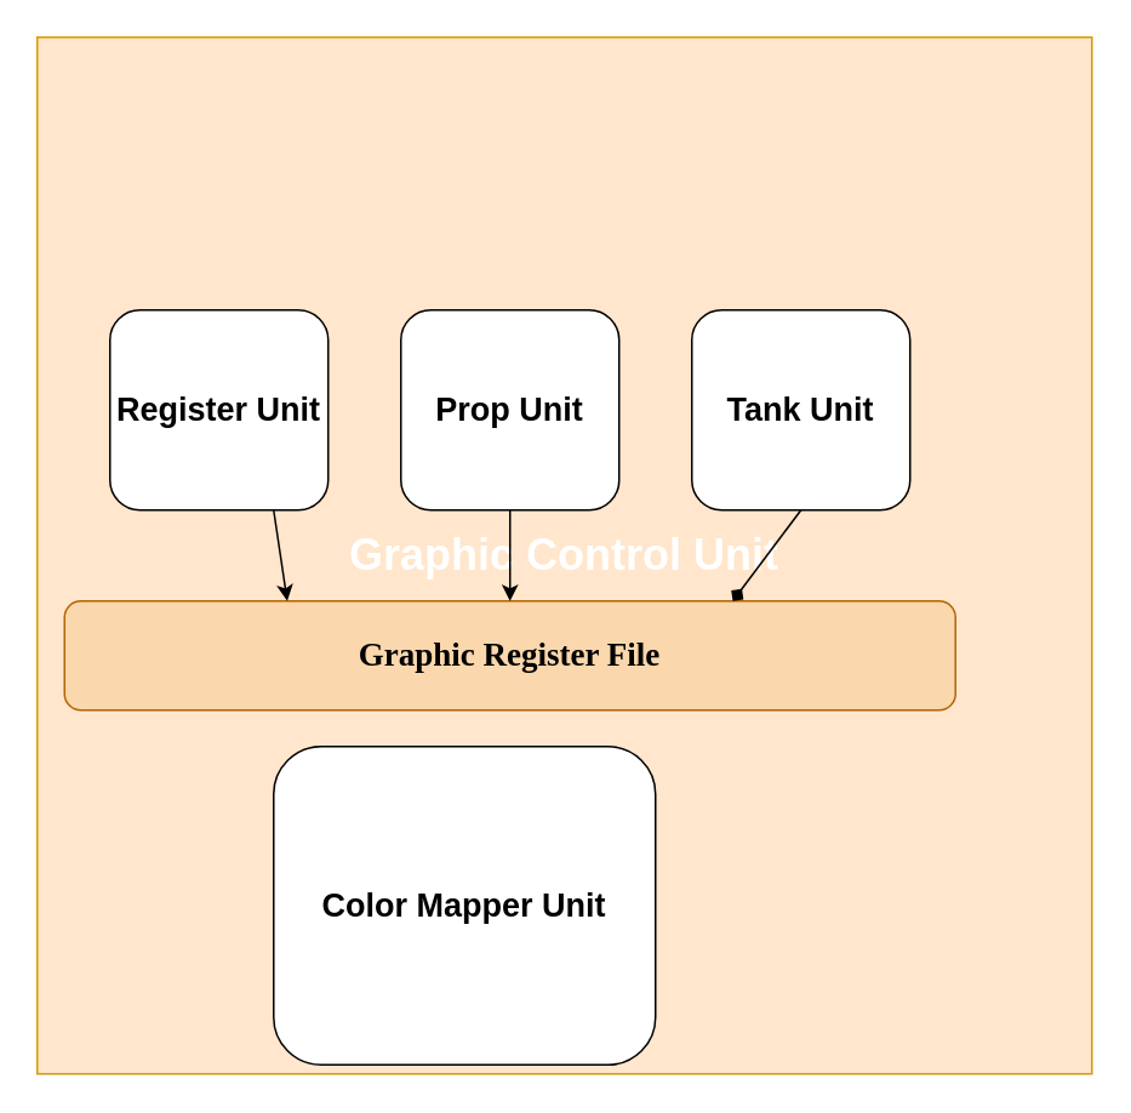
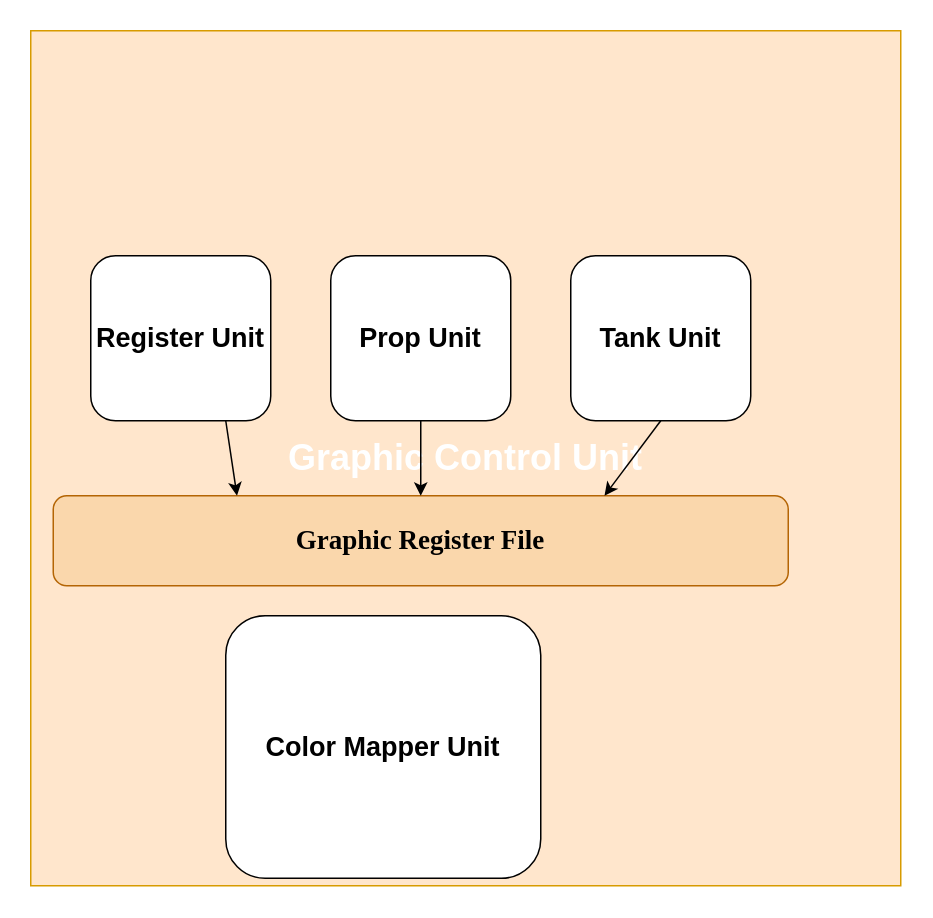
  <mxCell id="0" />
  <mxCell id="1" parent="0" />
  <mxCell id="2" value="&lt;h1&gt;&lt;font color=&quot;#ffffff&quot;&gt;Graphic Control Unit&lt;/font&gt;&lt;/h1&gt;" style="rounded=0;whiteSpace=wrap;html=1;fillColor=#ffe6cc;strokeColor=#d79b00;" vertex="1" parent="1"><mxGeometry x="20" y="20" width="580" height="570" as="geometry" /></mxCell>
  <mxCell id="3" value="&lt;h2&gt;Register Unit&lt;/h2&gt;" style="rounded=1;whiteSpace=wrap;html=1;" vertex="1" parent="1"><mxGeometry x="60" y="170" width="120" height="110" as="geometry" /></mxCell>
  <mxCell id="4" value="&lt;h2&gt;Tank Unit&lt;/h2&gt;" style="rounded=1;whiteSpace=wrap;html=1;" vertex="1" parent="1"><mxGeometry x="380" y="170" width="120" height="110" as="geometry" /></mxCell>
  <mxCell id="5" value="&lt;h2&gt;Prop Unit&lt;/h2&gt;" style="rounded=1;whiteSpace=wrap;html=1;" vertex="1" parent="1"><mxGeometry x="220" y="170" width="120" height="110" as="geometry" /></mxCell>
  <mxCell id="6" value="&lt;h2&gt;Color Mapper Unit&lt;/h2&gt;" style="rounded=1;whiteSpace=wrap;html=1;" vertex="1" parent="1"><mxGeometry x="150" y="410" width="210" height="175" as="geometry" /></mxCell>
  <mxCell id="7" value="&lt;h2&gt;&lt;font face=&quot;Georgia&quot;&gt;Graphic Register File&lt;/font&gt;&lt;/h2&gt;" style="rounded=1;whiteSpace=wrap;html=1;fillColor=#fad7ac;strokeColor=#b46504;" vertex="1" parent="1"><mxGeometry x="35" y="330" width="490" height="60" as="geometry" /></mxCell>
  <mxCell id="8" value="" style="endArrow=classic;html=1;rounded=0;exitX=0.75;exitY=1;exitDx=0;exitDy=0;entryX=0.25;entryY=0;entryDx=0;entryDy=0;" edge="1" parent="1" source="3" target="7"><mxGeometry width="50" height="50" relative="1" as="geometry"><mxPoint x="110" y="150" as="sourcePoint" /><mxPoint x="160" y="100" as="targetPoint" /></mxGeometry></mxCell>
- <mxCell id="9" value="" style="endArrow=diamond;html=1;rounded=0;exitX=0.5;exitY=1;exitDx=0;exitDy=0;entryX=0.75;entryY=0;entryDx=0;entryDy=0;" edge="1" parent="1" source="4" target="7"><mxGeometry width="50" height="50" relative="1" as="geometry"><mxPoint x="400" y="160" as="sourcePoint" /><mxPoint x="450" y="110" as="targetPoint" /></mxGeometry></mxCell>
+ <mxCell id="9" value="" style="endArrow=classic;html=1;rounded=0;exitX=0.5;exitY=1;exitDx=0;exitDy=0;entryX=0.75;entryY=0;entryDx=0;entryDy=0;" edge="1" parent="1" source="4" target="7"><mxGeometry width="50" height="50" relative="1" as="geometry"><mxPoint x="400" y="160" as="sourcePoint" /><mxPoint x="450" y="110" as="targetPoint" /></mxGeometry></mxCell>
  <mxCell id="10" value="" style="endArrow=classic;html=1;rounded=0;exitX=0.5;exitY=1;exitDx=0;exitDy=0;entryX=0.5;entryY=0;entryDx=0;entryDy=0;" edge="1" parent="1" source="5" target="7"><mxGeometry width="50" height="50" relative="1" as="geometry"><mxPoint x="160" y="290" as="sourcePoint" /><mxPoint x="168" y="340" as="targetPoint" /></mxGeometry></mxCell>
